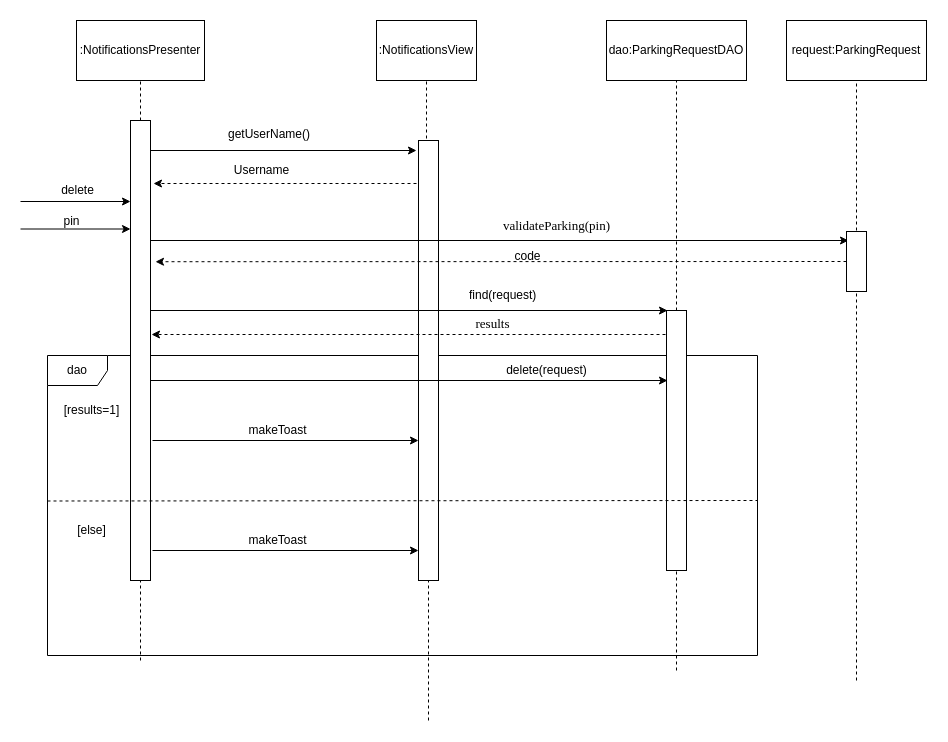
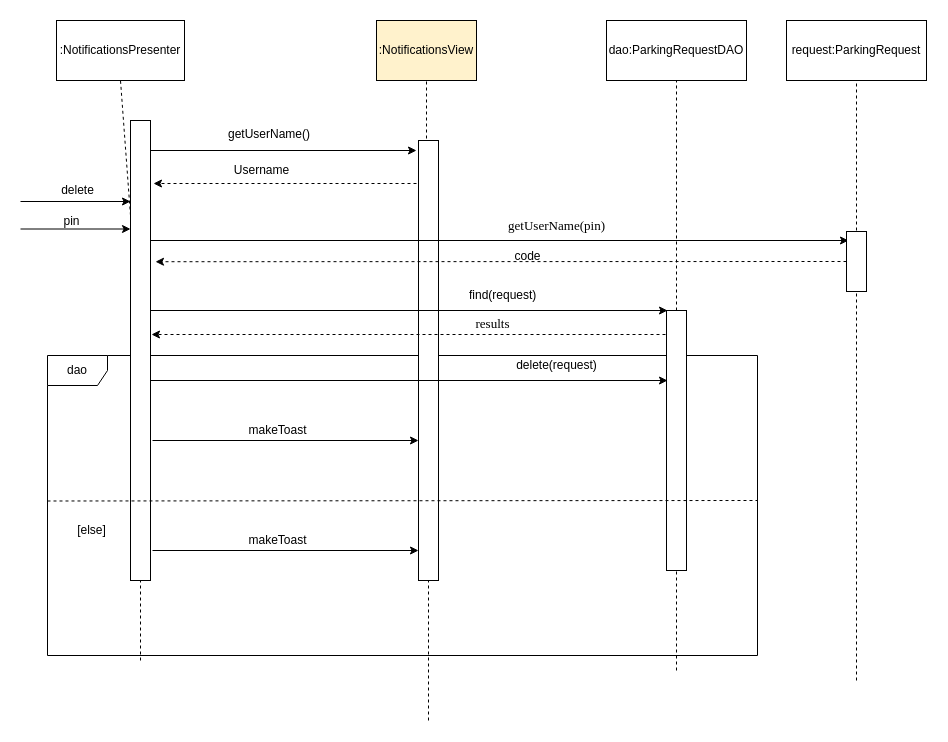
  <mxCell id="0" />
  <mxCell id="1" parent="0" />
  <mxCell id="2" value="dao" style="shape=umlFrame;whiteSpace=wrap;html=1;" vertex="1" parent="1"><mxGeometry x="47" y="355" width="710" height="300" as="geometry" /></mxCell>
- <mxCell id="3" value=":NotificationsPresenter" style="rounded=0;whiteSpace=wrap;html=1;" vertex="1" parent="1"><mxGeometry x="76" y="20" width="128" height="60" as="geometry" /></mxCell>
+ <mxCell id="3" value=":NotificationsPresenter" style="rounded=0;whiteSpace=wrap;html=1;" vertex="1" parent="1"><mxGeometry x="56" y="20" width="128" height="60" as="geometry" /></mxCell>
  <mxCell id="4" value="" style="endArrow=none;dashed=1;html=1;entryX=0.5;entryY=1;entryDx=0;entryDy=0;" edge="1" parent="1" source="8" target="3"><mxGeometry width="50" height="50" relative="1" as="geometry"><mxPoint x="598" y="590" as="sourcePoint" /><mxPoint x="597" y="243.036" as="targetPoint" /></mxGeometry></mxCell>
- <mxCell id="5" value=":NotificationsView" style="rounded=0;whiteSpace=wrap;html=1;" vertex="1" parent="1"><mxGeometry x="376" y="20" width="100" height="60" as="geometry" /></mxCell>
+ <mxCell id="5" value=":NotificationsView" style="rounded=0;whiteSpace=wrap;html=1;fillColor=#fff2cc;" vertex="1" parent="1"><mxGeometry x="376" y="20" width="100" height="60" as="geometry" /></mxCell>
  <mxCell id="6" value="" style="endArrow=none;dashed=1;html=1;entryX=0.5;entryY=1;entryDx=0;entryDy=0;" edge="1" parent="1" target="5"><mxGeometry width="50" height="50" relative="1" as="geometry"><mxPoint x="426" y="240" as="sourcePoint" /><mxPoint x="425" y="243.036" as="targetPoint" /></mxGeometry></mxCell>
  <mxCell id="7" value="getUserName()" style="text;html=1;" vertex="1" parent="1"><mxGeometry x="226" y="120" width="110" height="30" as="geometry" /></mxCell>
  <mxCell id="8" value="" style="rounded=0;whiteSpace=wrap;html=1;" vertex="1" parent="1"><mxGeometry x="130" y="120" width="20" height="460" as="geometry" /></mxCell>
  <mxCell id="9" value="" style="endArrow=none;dashed=1;html=1;entryX=0.5;entryY=1;entryDx=0;entryDy=0;" edge="1" parent="1" target="8"><mxGeometry width="50" height="50" relative="1" as="geometry"><mxPoint x="140" y="660" as="sourcePoint" /><mxPoint x="140" y="80" as="targetPoint" /></mxGeometry></mxCell>
  <mxCell id="10" value="" style="endArrow=none;dashed=1;html=1;entryX=0.5;entryY=1;entryDx=0;entryDy=0;" edge="1" parent="1" source="15"><mxGeometry width="50" height="50" relative="1" as="geometry"><mxPoint x="426" y="670" as="sourcePoint" /><mxPoint x="426" y="230" as="targetPoint" /></mxGeometry></mxCell>
  <mxCell id="11" value="dao:ParkingRequestDAO" style="rounded=0;whiteSpace=wrap;html=1;" vertex="1" parent="1"><mxGeometry x="606" y="20" width="140" height="60" as="geometry" /></mxCell>
  <mxCell id="12" value="" style="endArrow=none;dashed=1;html=1;entryX=0.5;entryY=1;entryDx=0;entryDy=0;" edge="1" parent="1" source="13" target="11"><mxGeometry width="50" height="50" relative="1" as="geometry"><mxPoint x="676" y="670" as="sourcePoint" /><mxPoint x="675" y="243.036" as="targetPoint" /></mxGeometry></mxCell>
  <mxCell id="13" value="" style="rounded=0;whiteSpace=wrap;html=1;" vertex="1" parent="1"><mxGeometry x="666" y="310" width="20" height="260" as="geometry" /></mxCell>
  <mxCell id="14" value="" style="endArrow=none;dashed=1;html=1;entryX=0.5;entryY=1;entryDx=0;entryDy=0;" edge="1" parent="1" target="13"><mxGeometry width="50" height="50" relative="1" as="geometry"><mxPoint x="676" y="670" as="sourcePoint" /><mxPoint x="676" y="80" as="targetPoint" /></mxGeometry></mxCell>
  <mxCell id="15" value="" style="rounded=0;whiteSpace=wrap;html=1;" vertex="1" parent="1"><mxGeometry x="418" y="140" width="20" height="440" as="geometry" /></mxCell>
  <mxCell id="16" value="" style="endArrow=classic;html=1;" edge="1" parent="1"><mxGeometry width="50" height="50" relative="1" as="geometry"><mxPoint x="150" y="150" as="sourcePoint" /><mxPoint x="416" y="150" as="targetPoint" /></mxGeometry></mxCell>
  <mxCell id="17" value="" style="endArrow=classic;html=1;dashed=1;entryX=1;entryY=0.25;entryDx=0;entryDy=0;" edge="1" parent="1"><mxGeometry width="50" height="50" relative="1" as="geometry"><mxPoint x="665" y="334" as="sourcePoint" /><mxPoint x="151" y="334" as="targetPoint" /></mxGeometry></mxCell>
  <mxCell id="18" value="" style="endArrow=none;html=1;dashed=1;" edge="1" parent="1"><mxGeometry width="50" height="50" relative="1" as="geometry"><mxPoint x="47" y="500.5" as="sourcePoint" /><mxPoint x="757" y="500" as="targetPoint" /></mxGeometry></mxCell>
  <mxCell id="19" value="" style="endArrow=classic;html=1;dashed=1;" edge="1" parent="1"><mxGeometry width="50" height="50" relative="1" as="geometry"><mxPoint x="416" y="183" as="sourcePoint" /><mxPoint x="153" y="183" as="targetPoint" /></mxGeometry></mxCell>
  <mxCell id="20" value="" style="endArrow=classic;html=1;entryX=0;entryY=0.367;entryDx=0;entryDy=0;entryPerimeter=0;" edge="1" parent="1"><mxGeometry width="50" height="50" relative="1" as="geometry"><mxPoint x="150" y="310" as="sourcePoint" /><mxPoint x="667" y="310.02" as="targetPoint" /></mxGeometry></mxCell>
  <mxCell id="21" value="find(request)" style="text;html=1;" vertex="1" parent="1"><mxGeometry x="467" y="281" width="40" height="30" as="geometry" /></mxCell>
  <mxCell id="22" value="Username" style="text;html=1;align=center;verticalAlign=middle;resizable=0;points=[];autosize=1;" vertex="1" parent="1"><mxGeometry x="226" y="160" width="70" height="20" as="geometry" /></mxCell>
  <mxCell id="23" value="&lt;pre style=&quot;font-family: &amp;#34;consolas&amp;#34; ; font-size: 9.8pt&quot;&gt;results&lt;/pre&gt;" style="text;html=1;align=center;verticalAlign=middle;resizable=0;points=[];autosize=1;" vertex="1" parent="1"><mxGeometry x="457" y="298" width="70" height="50" as="geometry" /></mxCell>
  <mxCell id="24" value="" style="endArrow=classic;html=1;entryX=0;entryY=0.367;entryDx=0;entryDy=0;entryPerimeter=0;" edge="1" parent="1"><mxGeometry width="50" height="50" relative="1" as="geometry"><mxPoint x="150" y="380" as="sourcePoint" /><mxPoint x="667" y="380.02" as="targetPoint" /></mxGeometry></mxCell>
- <mxCell id="25" value="delete(request)" style="text;html=1;align=center;verticalAlign=middle;resizable=0;points=[];autosize=1;" vertex="1" parent="1"><mxGeometry x="496" y="360" width="100" height="20" as="geometry" /></mxCell>
+ <mxCell id="25" value="delete(request)" style="text;html=1;align=center;verticalAlign=middle;resizable=0;points=[];autosize=1;" vertex="1" parent="1"><mxGeometry x="506" y="355" width="100" height="20" as="geometry" /></mxCell>
  <mxCell id="26" value="" style="endArrow=classic;html=1;" edge="1" parent="1"><mxGeometry width="50" height="50" relative="1" as="geometry"><mxPoint x="20" y="201" as="sourcePoint" /><mxPoint x="130" y="201" as="targetPoint" /></mxGeometry></mxCell>
  <mxCell id="27" value="" style="endArrow=classic;html=1;" edge="1" parent="1"><mxGeometry width="50" height="50" relative="1" as="geometry"><mxPoint x="20" y="228.5" as="sourcePoint" /><mxPoint x="130" y="228.5" as="targetPoint" /></mxGeometry></mxCell>
  <mxCell id="28" value="delete" style="text;html=1;align=center;verticalAlign=middle;resizable=0;points=[];autosize=1;" vertex="1" parent="1"><mxGeometry x="47" y="180" width="60" height="20" as="geometry" /></mxCell>
  <mxCell id="29" value="pin" style="text;html=1;align=center;verticalAlign=middle;resizable=0;points=[];autosize=1;" vertex="1" parent="1"><mxGeometry x="56" y="211" width="30" height="20" as="geometry" /></mxCell>
  <mxCell id="30" value="request:ParkingRequest" style="rounded=0;whiteSpace=wrap;html=1;" vertex="1" parent="1"><mxGeometry x="786" y="20" width="140" height="60" as="geometry" /></mxCell>
  <mxCell id="31" value="" style="endArrow=none;dashed=1;html=1;entryX=0.5;entryY=1;entryDx=0;entryDy=0;" edge="1" parent="1" target="30"><mxGeometry width="50" height="50" relative="1" as="geometry"><mxPoint x="856" y="680" as="sourcePoint" /><mxPoint x="855" y="243.036" as="targetPoint" /></mxGeometry></mxCell>
  <mxCell id="32" value="" style="endArrow=classic;html=1;" edge="1" parent="1"><mxGeometry width="50" height="50" relative="1" as="geometry"><mxPoint x="150" y="240" as="sourcePoint" /><mxPoint x="848" y="240" as="targetPoint" /></mxGeometry></mxCell>
- <mxCell id="33" value="&lt;pre style=&quot;font-family: &amp;#34;consolas&amp;#34; ; font-size: 9.8pt&quot;&gt;validateParking(pin)&lt;/pre&gt;" style="text;html=1;align=center;verticalAlign=middle;resizable=0;points=[];autosize=1;" vertex="1" parent="1"><mxGeometry x="476" y="200" width="160" height="50" as="geometry" /></mxCell>
+ <mxCell id="33" value="&lt;pre style=&quot;font-family: &amp;#34;consolas&amp;#34; ; font-size: 9.8pt&quot;&gt;getUserName(pin)&lt;/pre&gt;" style="text;html=1;align=center;verticalAlign=middle;resizable=0;points=[];autosize=1;" vertex="1" parent="1"><mxGeometry x="476" y="200" width="160" height="50" as="geometry" /></mxCell>
  <mxCell id="34" value="" style="endArrow=classic;html=1;entryX=1.25;entryY=0.307;entryDx=0;entryDy=0;entryPerimeter=0;dashed=1;exitX=0;exitY=0.5;exitDx=0;exitDy=0;" edge="1" parent="1" source="39" target="8"><mxGeometry width="50" height="50" relative="1" as="geometry"><mxPoint x="836" y="261" as="sourcePoint" /><mxPoint x="836" y="260" as="targetPoint" /></mxGeometry></mxCell>
  <mxCell id="35" value="code" style="text;html=1;align=center;verticalAlign=middle;resizable=0;points=[];autosize=1;" vertex="1" parent="1"><mxGeometry x="507" y="246" width="40" height="20" as="geometry" /></mxCell>
  <mxCell id="36" value="[else]" style="text;html=1;align=center;verticalAlign=middle;resizable=0;points=[];autosize=1;" vertex="1" parent="1"><mxGeometry x="71" y="520" width="40" height="20" as="geometry" /></mxCell>
- <mxCell id="37" value="[results=1]" style="text;html=1;align=center;verticalAlign=middle;resizable=0;points=[];autosize=1;" vertex="1" parent="1"><mxGeometry x="56" y="400" width="70" height="20" as="geometry" /></mxCell>
  <mxCell id="38" value="" style="endArrow=none;dashed=1;html=1;" edge="1" parent="1"><mxGeometry width="50" height="50" relative="1" as="geometry"><mxPoint x="428" y="720" as="sourcePoint" /><mxPoint x="428" y="580" as="targetPoint" /></mxGeometry></mxCell>
  <mxCell id="39" value="" style="rounded=0;whiteSpace=wrap;html=1;" vertex="1" parent="1"><mxGeometry x="846" y="231" width="20" height="60" as="geometry" /></mxCell>
  <mxCell id="40" value="" style="endArrow=classic;html=1;" edge="1" parent="1"><mxGeometry width="50" height="50" relative="1" as="geometry"><mxPoint x="152" y="440" as="sourcePoint" /><mxPoint x="418" y="440" as="targetPoint" /></mxGeometry></mxCell>
  <mxCell id="41" value="makeToast" style="text;html=1;align=center;verticalAlign=middle;resizable=0;points=[];autosize=1;" vertex="1" parent="1"><mxGeometry x="242" y="420" width="70" height="20" as="geometry" /></mxCell>
  <mxCell id="42" value="" style="endArrow=classic;html=1;" edge="1" parent="1"><mxGeometry width="50" height="50" relative="1" as="geometry"><mxPoint x="152" y="550" as="sourcePoint" /><mxPoint x="418" y="550" as="targetPoint" /></mxGeometry></mxCell>
  <mxCell id="43" value="makeToast" style="text;html=1;align=center;verticalAlign=middle;resizable=0;points=[];autosize=1;" vertex="1" parent="1"><mxGeometry x="242" y="530" width="70" height="20" as="geometry" /></mxCell>
